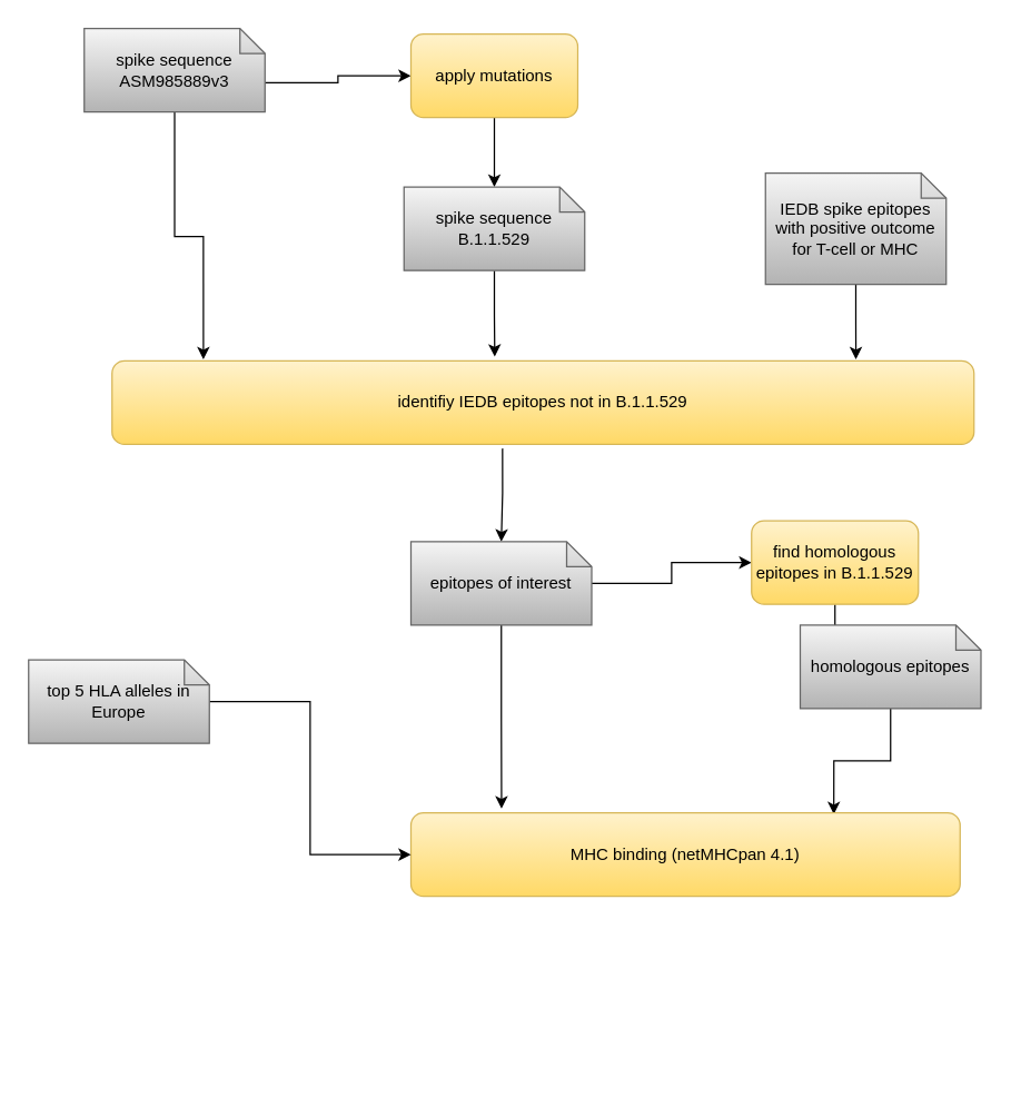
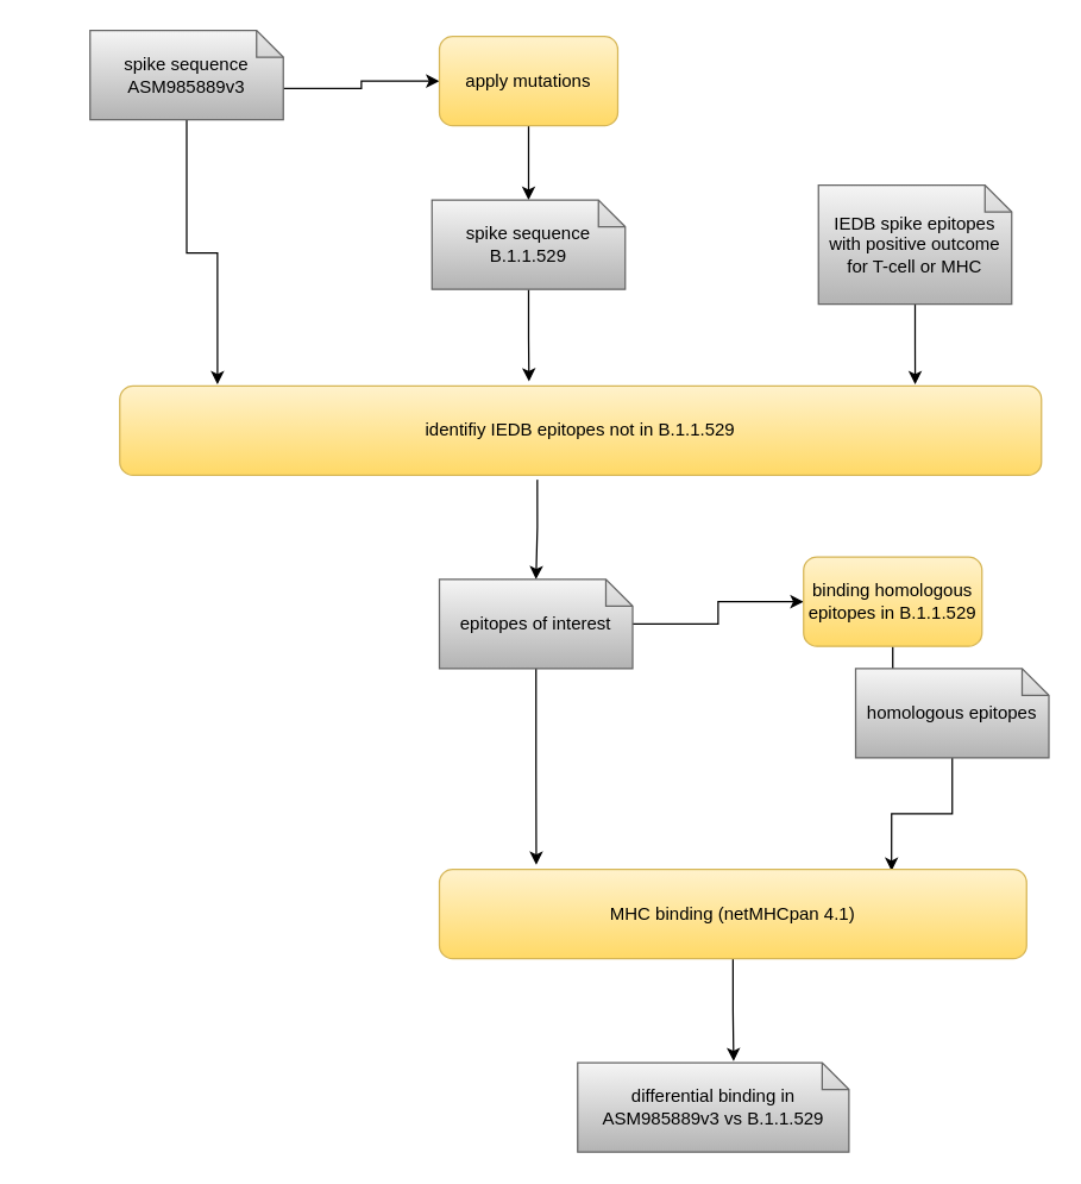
  <mxCell id="0" />
  <mxCell id="1" parent="0" />
  <mxCell id="2" style="edgeStyle=orthogonalEdgeStyle;rounded=0;orthogonalLoop=1;jettySize=auto;html=1;exitX=0;exitY=0;exitDx=130;exitDy=39;exitPerimeter=0;entryX=0;entryY=0.5;entryDx=0;entryDy=0;" edge="1" parent="1" source="4" target="6"><mxGeometry relative="1" as="geometry" /></mxCell>
  <mxCell id="3" style="edgeStyle=orthogonalEdgeStyle;rounded=0;orthogonalLoop=1;jettySize=auto;html=1;entryX=0.106;entryY=-0.017;entryDx=0;entryDy=0;entryPerimeter=0;" edge="1" parent="1" source="4" target="12"><mxGeometry relative="1" as="geometry" /></mxCell>
  <mxCell id="4" value="spike sequence ASM985889v3" style="shape=note;whiteSpace=wrap;html=1;backgroundOutline=1;darkOpacity=0.05;size=18;fillColor=#f5f5f5;gradientColor=#b3b3b3;strokeColor=#666666;" vertex="1" parent="1"><mxGeometry x="60" y="20" width="130" height="60" as="geometry" /></mxCell>
  <mxCell id="5" style="edgeStyle=orthogonalEdgeStyle;rounded=0;orthogonalLoop=1;jettySize=auto;html=1;exitX=0.5;exitY=1;exitDx=0;exitDy=0;entryX=0.5;entryY=0;entryDx=0;entryDy=0;entryPerimeter=0;" edge="1" parent="1" source="6" target="8"><mxGeometry relative="1" as="geometry" /></mxCell>
  <mxCell id="6" value="apply mutations" style="rounded=1;whiteSpace=wrap;html=1;fillColor=#fff2cc;gradientColor=#ffd966;strokeColor=#d6b656;" vertex="1" parent="1"><mxGeometry x="295" y="24" width="120" height="60" as="geometry" /></mxCell>
  <mxCell id="7" style="edgeStyle=orthogonalEdgeStyle;rounded=0;orthogonalLoop=1;jettySize=auto;html=1;entryX=0.444;entryY=-0.05;entryDx=0;entryDy=0;entryPerimeter=0;" edge="1" parent="1" source="8" target="12"><mxGeometry relative="1" as="geometry" /></mxCell>
  <mxCell id="8" value="spike sequence B.1.1.529" style="shape=note;whiteSpace=wrap;html=1;backgroundOutline=1;darkOpacity=0.05;size=18;fillColor=#f5f5f5;gradientColor=#b3b3b3;strokeColor=#666666;" vertex="1" parent="1"><mxGeometry x="290" y="134" width="130" height="60" as="geometry" /></mxCell>
  <mxCell id="9" style="edgeStyle=orthogonalEdgeStyle;rounded=0;orthogonalLoop=1;jettySize=auto;html=1;entryX=0.863;entryY=-0.017;entryDx=0;entryDy=0;entryPerimeter=0;" edge="1" parent="1" source="10" target="12"><mxGeometry relative="1" as="geometry" /></mxCell>
  <mxCell id="10" value="IEDB spike epitopes with positive outcome for T-cell or MHC" style="shape=note;whiteSpace=wrap;html=1;backgroundOutline=1;darkOpacity=0.05;size=18;fillColor=#f5f5f5;gradientColor=#b3b3b3;strokeColor=#666666;" vertex="1" parent="1"><mxGeometry x="550" y="124" width="130" height="80" as="geometry" /></mxCell>
  <mxCell id="11" style="edgeStyle=orthogonalEdgeStyle;rounded=0;orthogonalLoop=1;jettySize=auto;html=1;entryX=0.5;entryY=0;entryDx=0;entryDy=0;entryPerimeter=0;exitX=0.453;exitY=1.05;exitDx=0;exitDy=0;exitPerimeter=0;" edge="1" parent="1" source="12" target="15"><mxGeometry relative="1" as="geometry" /></mxCell>
  <mxCell id="12" value="identifiy IEDB epitopes not in B.1.1.529" style="rounded=1;whiteSpace=wrap;html=1;fillColor=#fff2cc;gradientColor=#ffd966;strokeColor=#d6b656;" vertex="1" parent="1"><mxGeometry x="80" y="259" width="620" height="60" as="geometry" /></mxCell>
  <mxCell id="13" style="edgeStyle=orthogonalEdgeStyle;rounded=0;orthogonalLoop=1;jettySize=auto;html=1;entryX=0;entryY=0.5;entryDx=0;entryDy=0;" edge="1" parent="1" source="15" target="17"><mxGeometry relative="1" as="geometry" /></mxCell>
  <mxCell id="14" style="edgeStyle=orthogonalEdgeStyle;rounded=0;orthogonalLoop=1;jettySize=auto;html=1;entryX=0.165;entryY=-0.05;entryDx=0;entryDy=0;entryPerimeter=0;" edge="1" parent="1" source="15" target="21"><mxGeometry relative="1" as="geometry"><mxPoint x="359" y="594" as="targetPoint" /></mxGeometry></mxCell>
  <mxCell id="15" value="epitopes of interest" style="shape=note;whiteSpace=wrap;html=1;backgroundOutline=1;darkOpacity=0.05;size=18;fillColor=#f5f5f5;gradientColor=#b3b3b3;strokeColor=#666666;" vertex="1" parent="1"><mxGeometry x="295" y="389" width="130" height="60" as="geometry" /></mxCell>
  <mxCell id="16" style="edgeStyle=orthogonalEdgeStyle;rounded=0;orthogonalLoop=1;jettySize=auto;html=1;entryX=0.5;entryY=0;entryDx=0;entryDy=0;entryPerimeter=0;" edge="1" parent="1" source="17" target="19"><mxGeometry relative="1" as="geometry" /></mxCell>
- <mxCell id="17" value="find homologous epitopes in B.1.1.529" style="rounded=1;whiteSpace=wrap;html=1;fillColor=#fff2cc;gradientColor=#ffd966;strokeColor=#d6b656;" vertex="1" parent="1"><mxGeometry x="540" y="374" width="120" height="60" as="geometry" /></mxCell>
+ <mxCell id="17" value="binding homologous epitopes in B.1.1.529" style="rounded=1;whiteSpace=wrap;html=1;fillColor=#fff2cc;gradientColor=#ffd966;strokeColor=#d6b656;" vertex="1" parent="1"><mxGeometry x="540" y="374" width="120" height="60" as="geometry" /></mxCell>
  <mxCell id="18" style="edgeStyle=orthogonalEdgeStyle;rounded=0;orthogonalLoop=1;jettySize=auto;html=1;entryX=0.77;entryY=0.017;entryDx=0;entryDy=0;entryPerimeter=0;" edge="1" parent="1" source="19" target="21"><mxGeometry relative="1" as="geometry" /></mxCell>
  <mxCell id="19" value="homologous epitopes" style="shape=note;whiteSpace=wrap;html=1;backgroundOutline=1;darkOpacity=0.05;size=18;fillColor=#f5f5f5;gradientColor=#b3b3b3;strokeColor=#666666;" vertex="1" parent="1"><mxGeometry x="575" y="449" width="130" height="60" as="geometry" /></mxCell>
+ <mxCell id="20" style="edgeStyle=orthogonalEdgeStyle;rounded=0;orthogonalLoop=1;jettySize=auto;html=1;entryX=0.575;entryY=-0.017;entryDx=0;entryDy=0;entryPerimeter=0;" edge="1" parent="1" source="21" target="24"><mxGeometry relative="1" as="geometry" /></mxCell>
  <mxCell id="21" value="MHC binding (netMHCpan 4.1)" style="rounded=1;whiteSpace=wrap;html=1;fillColor=#fff2cc;gradientColor=#ffd966;strokeColor=#d6b656;" vertex="1" parent="1"><mxGeometry x="295" y="584" width="395" height="60" as="geometry" /></mxCell>
- <mxCell id="22" style="edgeStyle=orthogonalEdgeStyle;rounded=0;orthogonalLoop=1;jettySize=auto;html=1;entryX=0;entryY=0.5;entryDx=0;entryDy=0;" edge="1" parent="1" source="23" target="21"><mxGeometry relative="1" as="geometry" /></mxCell>
- <mxCell id="23" value="top 5 HLA alleles in Europe" style="shape=note;whiteSpace=wrap;html=1;backgroundOutline=1;darkOpacity=0.05;size=18;fillColor=#f5f5f5;gradientColor=#b3b3b3;strokeColor=#666666;" vertex="1" parent="1"><mxGeometry x="20" y="474" width="130" height="60" as="geometry" /></mxCell>
+ <mxCell id="24" value="differential binding in ASM985889v3 vs B.1.1.529" style="shape=note;whiteSpace=wrap;html=1;backgroundOutline=1;darkOpacity=0.05;size=18;fillColor=#f5f5f5;gradientColor=#b3b3b3;strokeColor=#666666;" vertex="1" parent="1"><mxGeometry x="388" y="714" width="182.5" height="60" as="geometry" /></mxCell>
